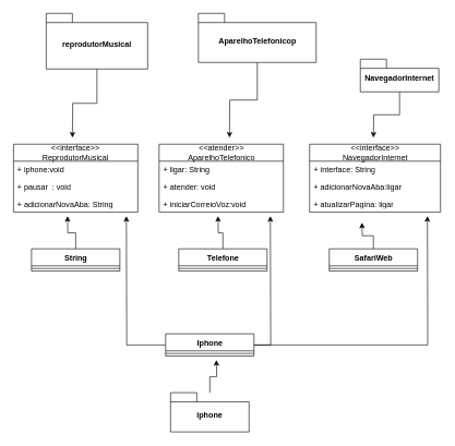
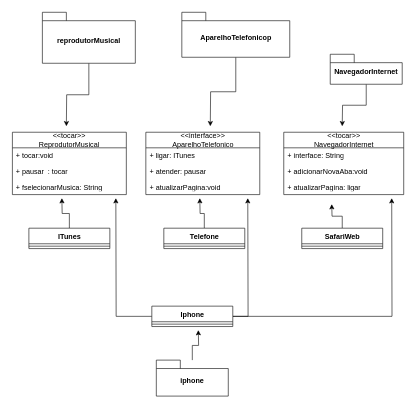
  <mxCell id="0" />
  <mxCell id="1" parent="0" />
- <mxCell id="2" value="&lt;div&gt;&amp;lt;&amp;lt;interface&amp;gt;&amp;gt;&lt;/div&gt;ReprodutorMusical" style="swimlane;fontStyle=0;childLayout=stackLayout;horizontal=1;startSize=26;fillColor=none;horizontalStack=0;resizeParent=1;resizeParentMax=0;resizeLast=0;collapsible=1;marginBottom=0;whiteSpace=wrap;html=1;" vertex="1" parent="1"><mxGeometry x="20" y="220" width="190" height="104" as="geometry" /></mxCell>
- <mxCell id="3" value="+ iphone:void" style="text;strokeColor=none;fillColor=none;align=left;verticalAlign=top;spacingLeft=4;spacingRight=4;overflow=hidden;rotatable=0;points=[[0,0.5],[1,0.5]];portConstraint=eastwest;whiteSpace=wrap;html=1;" vertex="1" parent="2"><mxGeometry y="26" width="190" height="26" as="geometry" /></mxCell>
- <mxCell id="4" value="+ pausar&lt;span style=&quot;white-space: pre;&quot;&gt;&#09;&lt;/span&gt;: void" style="text;strokeColor=none;fillColor=none;align=left;verticalAlign=top;spacingLeft=4;spacingRight=4;overflow=hidden;rotatable=0;points=[[0,0.5],[1,0.5]];portConstraint=eastwest;whiteSpace=wrap;html=1;" vertex="1" parent="2"><mxGeometry y="52" width="190" height="26" as="geometry" /></mxCell>
- <mxCell id="5" value="+ adicionarNovaAba: String" style="text;strokeColor=none;fillColor=none;align=left;verticalAlign=top;spacingLeft=4;spacingRight=4;overflow=hidden;rotatable=0;points=[[0,0.5],[1,0.5]];portConstraint=eastwest;whiteSpace=wrap;html=1;" vertex="1" parent="2"><mxGeometry y="78" width="190" height="26" as="geometry" /></mxCell>
- <mxCell id="6" value="&amp;lt;&amp;lt;atender&amp;gt;&amp;gt;&lt;div&gt;AparelhoTelefonico&lt;/div&gt;" style="swimlane;fontStyle=0;childLayout=stackLayout;horizontal=1;startSize=26;fillColor=none;horizontalStack=0;resizeParent=1;resizeParentMax=0;resizeLast=0;collapsible=1;marginBottom=0;whiteSpace=wrap;html=1;" vertex="1" parent="1"><mxGeometry x="242.5" y="220" width="190" height="104" as="geometry" /></mxCell>
- <mxCell id="7" value="+ ligar: String" style="text;strokeColor=none;fillColor=none;align=left;verticalAlign=top;spacingLeft=4;spacingRight=4;overflow=hidden;rotatable=0;points=[[0,0.5],[1,0.5]];portConstraint=eastwest;whiteSpace=wrap;html=1;" vertex="1" parent="6"><mxGeometry y="26" width="190" height="26" as="geometry" /></mxCell>
- <mxCell id="8" value="+ atender: void" style="text;strokeColor=none;fillColor=none;align=left;verticalAlign=top;spacingLeft=4;spacingRight=4;overflow=hidden;rotatable=0;points=[[0,0.5],[1,0.5]];portConstraint=eastwest;whiteSpace=wrap;html=1;" vertex="1" parent="6"><mxGeometry y="52" width="190" height="26" as="geometry" /></mxCell>
- <mxCell id="9" value="+ iniciarCorreioVoz:void" style="text;strokeColor=none;fillColor=none;align=left;verticalAlign=top;spacingLeft=4;spacingRight=4;overflow=hidden;rotatable=0;points=[[0,0.5],[1,0.5]];portConstraint=eastwest;whiteSpace=wrap;html=1;" vertex="1" parent="6"><mxGeometry y="78" width="190" height="26" as="geometry" /></mxCell>
- <mxCell id="10" value="&amp;lt;&amp;lt;interface&amp;gt;&amp;gt;&lt;div&gt;NavegadorInternet&lt;/div&gt;" style="swimlane;fontStyle=0;childLayout=stackLayout;horizontal=1;startSize=26;fillColor=none;horizontalStack=0;resizeParent=1;resizeParentMax=0;resizeLast=0;collapsible=1;marginBottom=0;whiteSpace=wrap;html=1;" vertex="1" parent="1"><mxGeometry x="472.5" y="220" width="200" height="104" as="geometry" /></mxCell>
+ <mxCell id="2" value="&lt;div&gt;&amp;lt;&amp;lt;tocar&amp;gt;&amp;gt;&lt;/div&gt;ReprodutorMusical" style="swimlane;fontStyle=0;childLayout=stackLayout;horizontal=1;startSize=26;fillColor=none;horizontalStack=0;resizeParent=1;resizeParentMax=0;resizeLast=0;collapsible=1;marginBottom=0;whiteSpace=wrap;html=1;" vertex="1" parent="1"><mxGeometry x="20" y="220" width="190" height="104" as="geometry" /></mxCell>
+ <mxCell id="3" value="+ tocar:void" style="text;strokeColor=none;fillColor=none;align=left;verticalAlign=top;spacingLeft=4;spacingRight=4;overflow=hidden;rotatable=0;points=[[0,0.5],[1,0.5]];portConstraint=eastwest;whiteSpace=wrap;html=1;" vertex="1" parent="2"><mxGeometry y="26" width="190" height="26" as="geometry" /></mxCell>
+ <mxCell id="4" value="+ pausar&lt;span style=&quot;white-space: pre;&quot;&gt;&#09;&lt;/span&gt;: tocar" style="text;strokeColor=none;fillColor=none;align=left;verticalAlign=top;spacingLeft=4;spacingRight=4;overflow=hidden;rotatable=0;points=[[0,0.5],[1,0.5]];portConstraint=eastwest;whiteSpace=wrap;html=1;" vertex="1" parent="2"><mxGeometry y="52" width="190" height="26" as="geometry" /></mxCell>
+ <mxCell id="5" value="+ fselecionarMusica: String" style="text;strokeColor=none;fillColor=none;align=left;verticalAlign=top;spacingLeft=4;spacingRight=4;overflow=hidden;rotatable=0;points=[[0,0.5],[1,0.5]];portConstraint=eastwest;whiteSpace=wrap;html=1;" vertex="1" parent="2"><mxGeometry y="78" width="190" height="26" as="geometry" /></mxCell>
+ <mxCell id="6" value="&amp;lt;&amp;lt;interface&amp;gt;&amp;gt;&lt;div&gt;AparelhoTelefonico&lt;/div&gt;" style="swimlane;fontStyle=0;childLayout=stackLayout;horizontal=1;startSize=26;fillColor=none;horizontalStack=0;resizeParent=1;resizeParentMax=0;resizeLast=0;collapsible=1;marginBottom=0;whiteSpace=wrap;html=1;" vertex="1" parent="1"><mxGeometry x="242.5" y="220" width="190" height="104" as="geometry" /></mxCell>
+ <mxCell id="7" value="+ ligar: ITunes" style="text;strokeColor=none;fillColor=none;align=left;verticalAlign=top;spacingLeft=4;spacingRight=4;overflow=hidden;rotatable=0;points=[[0,0.5],[1,0.5]];portConstraint=eastwest;whiteSpace=wrap;html=1;" vertex="1" parent="6"><mxGeometry y="26" width="190" height="26" as="geometry" /></mxCell>
+ <mxCell id="8" value="+ atender: pausar" style="text;strokeColor=none;fillColor=none;align=left;verticalAlign=top;spacingLeft=4;spacingRight=4;overflow=hidden;rotatable=0;points=[[0,0.5],[1,0.5]];portConstraint=eastwest;whiteSpace=wrap;html=1;" vertex="1" parent="6"><mxGeometry y="52" width="190" height="26" as="geometry" /></mxCell>
+ <mxCell id="9" value="+ atualizarPagina:void" style="text;strokeColor=none;fillColor=none;align=left;verticalAlign=top;spacingLeft=4;spacingRight=4;overflow=hidden;rotatable=0;points=[[0,0.5],[1,0.5]];portConstraint=eastwest;whiteSpace=wrap;html=1;" vertex="1" parent="6"><mxGeometry y="78" width="190" height="26" as="geometry" /></mxCell>
+ <mxCell id="10" value="&amp;lt;&amp;lt;tocar&amp;gt;&amp;gt;&lt;div&gt;NavegadorInternet&lt;/div&gt;" style="swimlane;fontStyle=0;childLayout=stackLayout;horizontal=1;startSize=26;fillColor=none;horizontalStack=0;resizeParent=1;resizeParentMax=0;resizeLast=0;collapsible=1;marginBottom=0;whiteSpace=wrap;html=1;" vertex="1" parent="1"><mxGeometry x="472.5" y="220" width="200" height="104" as="geometry" /></mxCell>
  <mxCell id="11" value="+ interface: String" style="text;strokeColor=none;fillColor=none;align=left;verticalAlign=top;spacingLeft=4;spacingRight=4;overflow=hidden;rotatable=0;points=[[0,0.5],[1,0.5]];portConstraint=eastwest;whiteSpace=wrap;html=1;" vertex="1" parent="10"><mxGeometry y="26" width="200" height="26" as="geometry" /></mxCell>
- <mxCell id="12" value="+ adicionarNovaAba:ligar&amp;nbsp;" style="text;strokeColor=none;fillColor=none;align=left;verticalAlign=top;spacingLeft=4;spacingRight=4;overflow=hidden;rotatable=0;points=[[0,0.5],[1,0.5]];portConstraint=eastwest;whiteSpace=wrap;html=1;" vertex="1" parent="10"><mxGeometry y="52" width="200" height="26" as="geometry" /></mxCell>
+ <mxCell id="12" value="+ adicionarNovaAba:void&amp;nbsp;" style="text;strokeColor=none;fillColor=none;align=left;verticalAlign=top;spacingLeft=4;spacingRight=4;overflow=hidden;rotatable=0;points=[[0,0.5],[1,0.5]];portConstraint=eastwest;whiteSpace=wrap;html=1;" vertex="1" parent="10"><mxGeometry y="52" width="200" height="26" as="geometry" /></mxCell>
  <mxCell id="13" value="+ atualizarPagina: ligar" style="text;strokeColor=none;fillColor=none;align=left;verticalAlign=top;spacingLeft=4;spacingRight=4;overflow=hidden;rotatable=0;points=[[0,0.5],[1,0.5]];portConstraint=eastwest;whiteSpace=wrap;html=1;" vertex="1" parent="10"><mxGeometry y="78" width="200" height="26" as="geometry" /></mxCell>
  <mxCell id="14" style="edgeStyle=orthogonalEdgeStyle;rounded=0;orthogonalLoop=1;jettySize=auto;html=1;" edge="1" parent="1" source="15"><mxGeometry relative="1" as="geometry"><mxPoint x="102.5" y="330" as="targetPoint" /></mxGeometry></mxCell>
- <mxCell id="15" value="String" style="swimlane;fontStyle=1;align=center;verticalAlign=top;childLayout=stackLayout;horizontal=1;startSize=26;horizontalStack=0;resizeParent=1;resizeParentMax=0;resizeLast=0;collapsible=1;marginBottom=0;whiteSpace=wrap;html=1;" vertex="1" parent="1"><mxGeometry x="47.5" y="380" width="135" height="34" as="geometry" /></mxCell>
+ <mxCell id="15" value="ITunes" style="swimlane;fontStyle=1;align=center;verticalAlign=top;childLayout=stackLayout;horizontal=1;startSize=26;horizontalStack=0;resizeParent=1;resizeParentMax=0;resizeLast=0;collapsible=1;marginBottom=0;whiteSpace=wrap;html=1;" vertex="1" parent="1"><mxGeometry x="47.5" y="380" width="135" height="34" as="geometry" /></mxCell>
  <mxCell id="16" value="" style="line;strokeWidth=1;fillColor=none;align=left;verticalAlign=middle;spacingTop=-1;spacingLeft=3;spacingRight=3;rotatable=0;labelPosition=right;points=[];portConstraint=eastwest;strokeColor=inherit;" vertex="1" parent="15"><mxGeometry y="26" width="135" height="8" as="geometry" /></mxCell>
  <mxCell id="17" style="edgeStyle=orthogonalEdgeStyle;rounded=0;orthogonalLoop=1;jettySize=auto;html=1;" edge="1" parent="1" source="18"><mxGeometry relative="1" as="geometry"><mxPoint x="332.5" y="330" as="targetPoint" /></mxGeometry></mxCell>
  <mxCell id="18" value="Telefone" style="swimlane;fontStyle=1;align=center;verticalAlign=top;childLayout=stackLayout;horizontal=1;startSize=26;horizontalStack=0;resizeParent=1;resizeParentMax=0;resizeLast=0;collapsible=1;marginBottom=0;whiteSpace=wrap;html=1;" vertex="1" parent="1"><mxGeometry x="272.5" y="380" width="135" height="34" as="geometry" /></mxCell>
  <mxCell id="19" value="" style="line;strokeWidth=1;fillColor=none;align=left;verticalAlign=middle;spacingTop=-1;spacingLeft=3;spacingRight=3;rotatable=0;labelPosition=right;points=[];portConstraint=eastwest;strokeColor=inherit;" vertex="1" parent="18"><mxGeometry y="26" width="135" height="8" as="geometry" /></mxCell>
  <mxCell id="20" style="edgeStyle=orthogonalEdgeStyle;rounded=0;orthogonalLoop=1;jettySize=auto;html=1;" edge="1" parent="1" source="21"><mxGeometry relative="1" as="geometry"><mxPoint x="552.5" y="340" as="targetPoint" /></mxGeometry></mxCell>
  <mxCell id="21" value="SafariWeb" style="swimlane;fontStyle=1;align=center;verticalAlign=top;childLayout=stackLayout;horizontal=1;startSize=26;horizontalStack=0;resizeParent=1;resizeParentMax=0;resizeLast=0;collapsible=1;marginBottom=0;whiteSpace=wrap;html=1;" vertex="1" parent="1"><mxGeometry x="502.5" y="380" width="135" height="34" as="geometry" /></mxCell>
  <mxCell id="22" value="" style="line;strokeWidth=1;fillColor=none;align=left;verticalAlign=middle;spacingTop=-1;spacingLeft=3;spacingRight=3;rotatable=0;labelPosition=right;points=[];portConstraint=eastwest;strokeColor=inherit;" vertex="1" parent="21"><mxGeometry y="26" width="135" height="8" as="geometry" /></mxCell>
  <mxCell id="23" style="edgeStyle=orthogonalEdgeStyle;rounded=0;orthogonalLoop=1;jettySize=auto;html=1;" edge="1" parent="1" source="26"><mxGeometry relative="1" as="geometry"><mxPoint x="192.5" y="330" as="targetPoint" /></mxGeometry></mxCell>
  <mxCell id="24" style="edgeStyle=orthogonalEdgeStyle;rounded=0;orthogonalLoop=1;jettySize=auto;html=1;" edge="1" parent="1" source="26"><mxGeometry relative="1" as="geometry"><mxPoint x="412.5" y="330" as="targetPoint" /></mxGeometry></mxCell>
  <mxCell id="25" style="edgeStyle=orthogonalEdgeStyle;rounded=0;orthogonalLoop=1;jettySize=auto;html=1;" edge="1" parent="1" source="26"><mxGeometry relative="1" as="geometry"><mxPoint x="652.5" y="330" as="targetPoint" /></mxGeometry></mxCell>
  <mxCell id="26" value="Iphone" style="swimlane;fontStyle=1;align=center;verticalAlign=top;childLayout=stackLayout;horizontal=1;startSize=26;horizontalStack=0;resizeParent=1;resizeParentMax=0;resizeLast=0;collapsible=1;marginBottom=0;whiteSpace=wrap;html=1;" vertex="1" parent="1"><mxGeometry x="252.5" y="510" width="135" height="34" as="geometry" /></mxCell>
  <mxCell id="27" value="" style="line;strokeWidth=1;fillColor=none;align=left;verticalAlign=middle;spacingTop=-1;spacingLeft=3;spacingRight=3;rotatable=0;labelPosition=right;points=[];portConstraint=eastwest;strokeColor=inherit;" vertex="1" parent="26"><mxGeometry y="26" width="135" height="8" as="geometry" /></mxCell>
  <mxCell id="28" style="edgeStyle=orthogonalEdgeStyle;rounded=0;orthogonalLoop=1;jettySize=auto;html=1;" edge="1" parent="1" source="29"><mxGeometry relative="1" as="geometry"><mxPoint x="110" y="210" as="targetPoint" /></mxGeometry></mxCell>
  <mxCell id="29" value="reprodutorMusical" style="shape=folder;fontStyle=1;spacingTop=10;tabWidth=40;tabHeight=14;tabPosition=left;html=1;whiteSpace=wrap;" vertex="1" parent="1"><mxGeometry x="70" y="20" width="155" height="85" as="geometry" /></mxCell>
  <mxCell id="30" style="edgeStyle=orthogonalEdgeStyle;rounded=0;orthogonalLoop=1;jettySize=auto;html=1;" edge="1" parent="1" source="31"><mxGeometry relative="1" as="geometry"><mxPoint x="570" y="210" as="targetPoint" /></mxGeometry></mxCell>
  <mxCell id="31" value="NavegadorInternet" style="shape=folder;fontStyle=1;spacingTop=10;tabWidth=40;tabHeight=14;tabPosition=left;html=1;whiteSpace=wrap;" vertex="1" parent="1"><mxGeometry x="550" y="90" width="120" height="50" as="geometry" /></mxCell>
  <mxCell id="32" style="edgeStyle=orthogonalEdgeStyle;rounded=0;orthogonalLoop=1;jettySize=auto;html=1;" edge="1" parent="1" source="33"><mxGeometry relative="1" as="geometry"><mxPoint x="350" y="210" as="targetPoint" /></mxGeometry></mxCell>
  <mxCell id="33" value="AparelhoTelefonicop" style="shape=folder;fontStyle=1;spacingTop=10;tabWidth=40;tabHeight=14;tabPosition=left;html=1;whiteSpace=wrap;" vertex="1" parent="1"><mxGeometry x="302.5" y="20" width="180" height="75" as="geometry" /></mxCell>
  <mxCell id="34" style="edgeStyle=orthogonalEdgeStyle;rounded=0;orthogonalLoop=1;jettySize=auto;html=1;" edge="1" parent="1" source="35"><mxGeometry relative="1" as="geometry"><mxPoint x="330" y="550" as="targetPoint" /></mxGeometry></mxCell>
  <mxCell id="35" value="iphone" style="shape=folder;fontStyle=1;spacingTop=10;tabWidth=40;tabHeight=14;tabPosition=left;html=1;whiteSpace=wrap;" vertex="1" parent="1"><mxGeometry x="260" y="600" width="120" height="60" as="geometry" /></mxCell>
